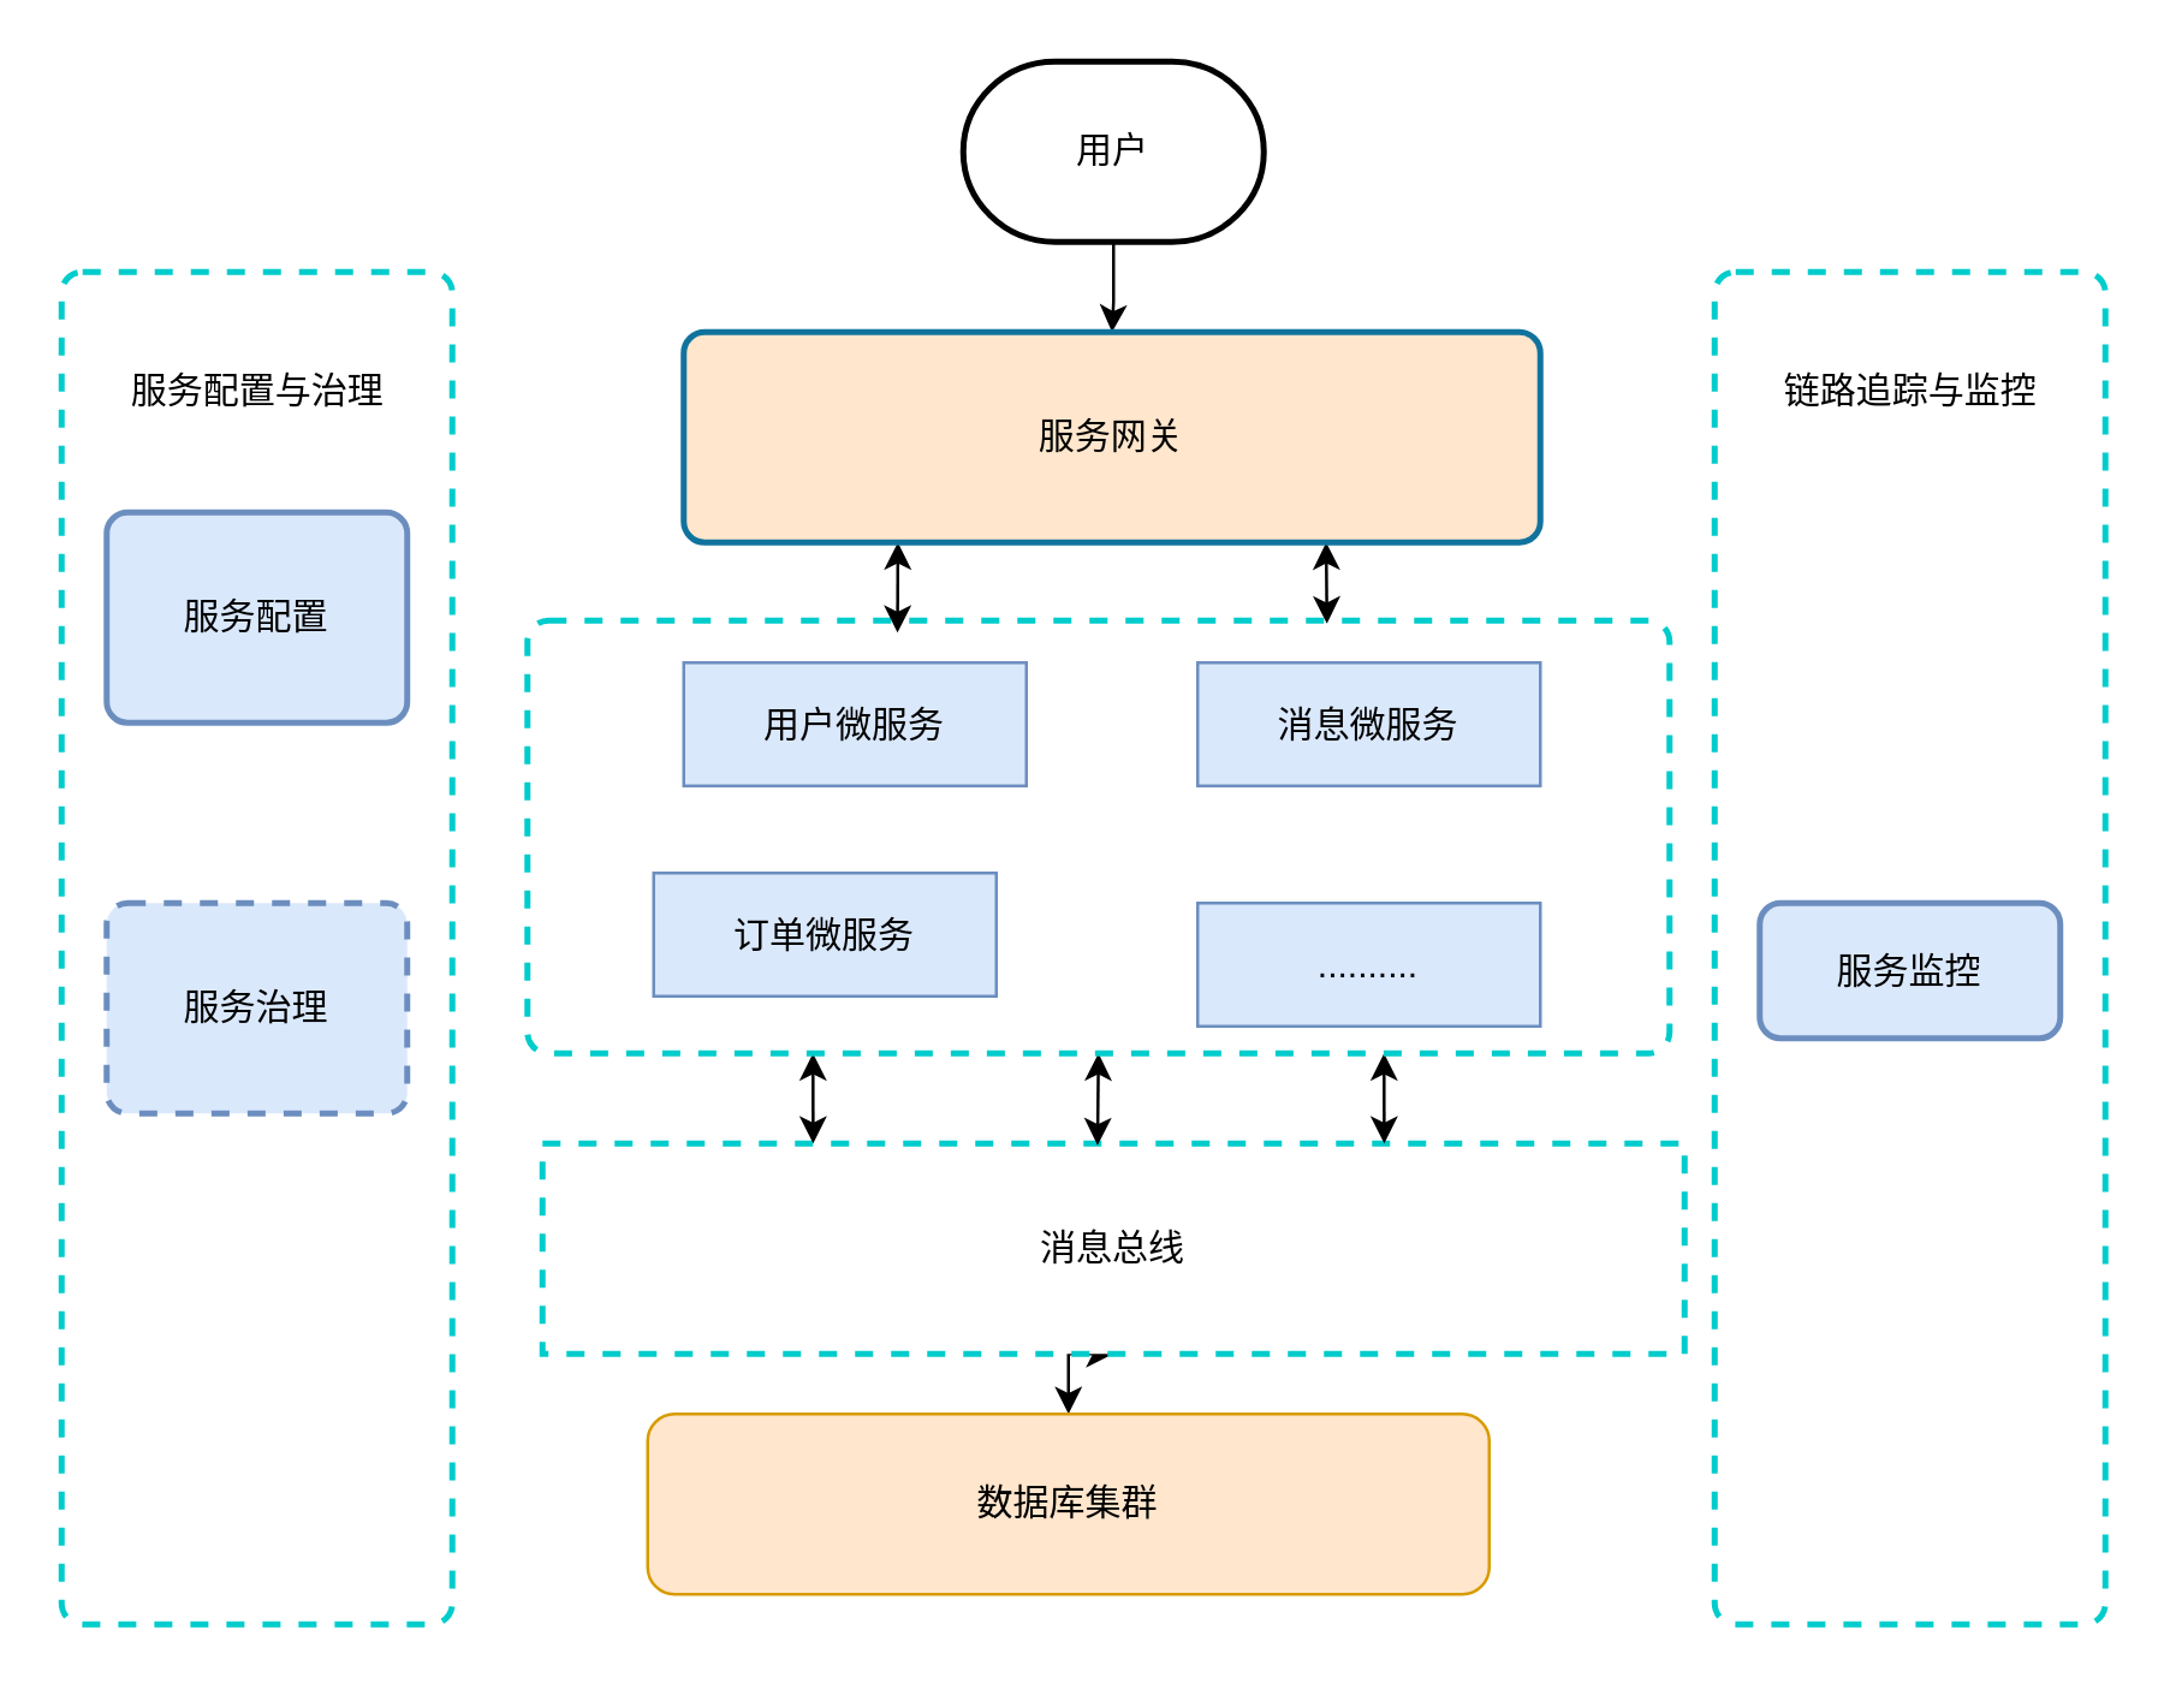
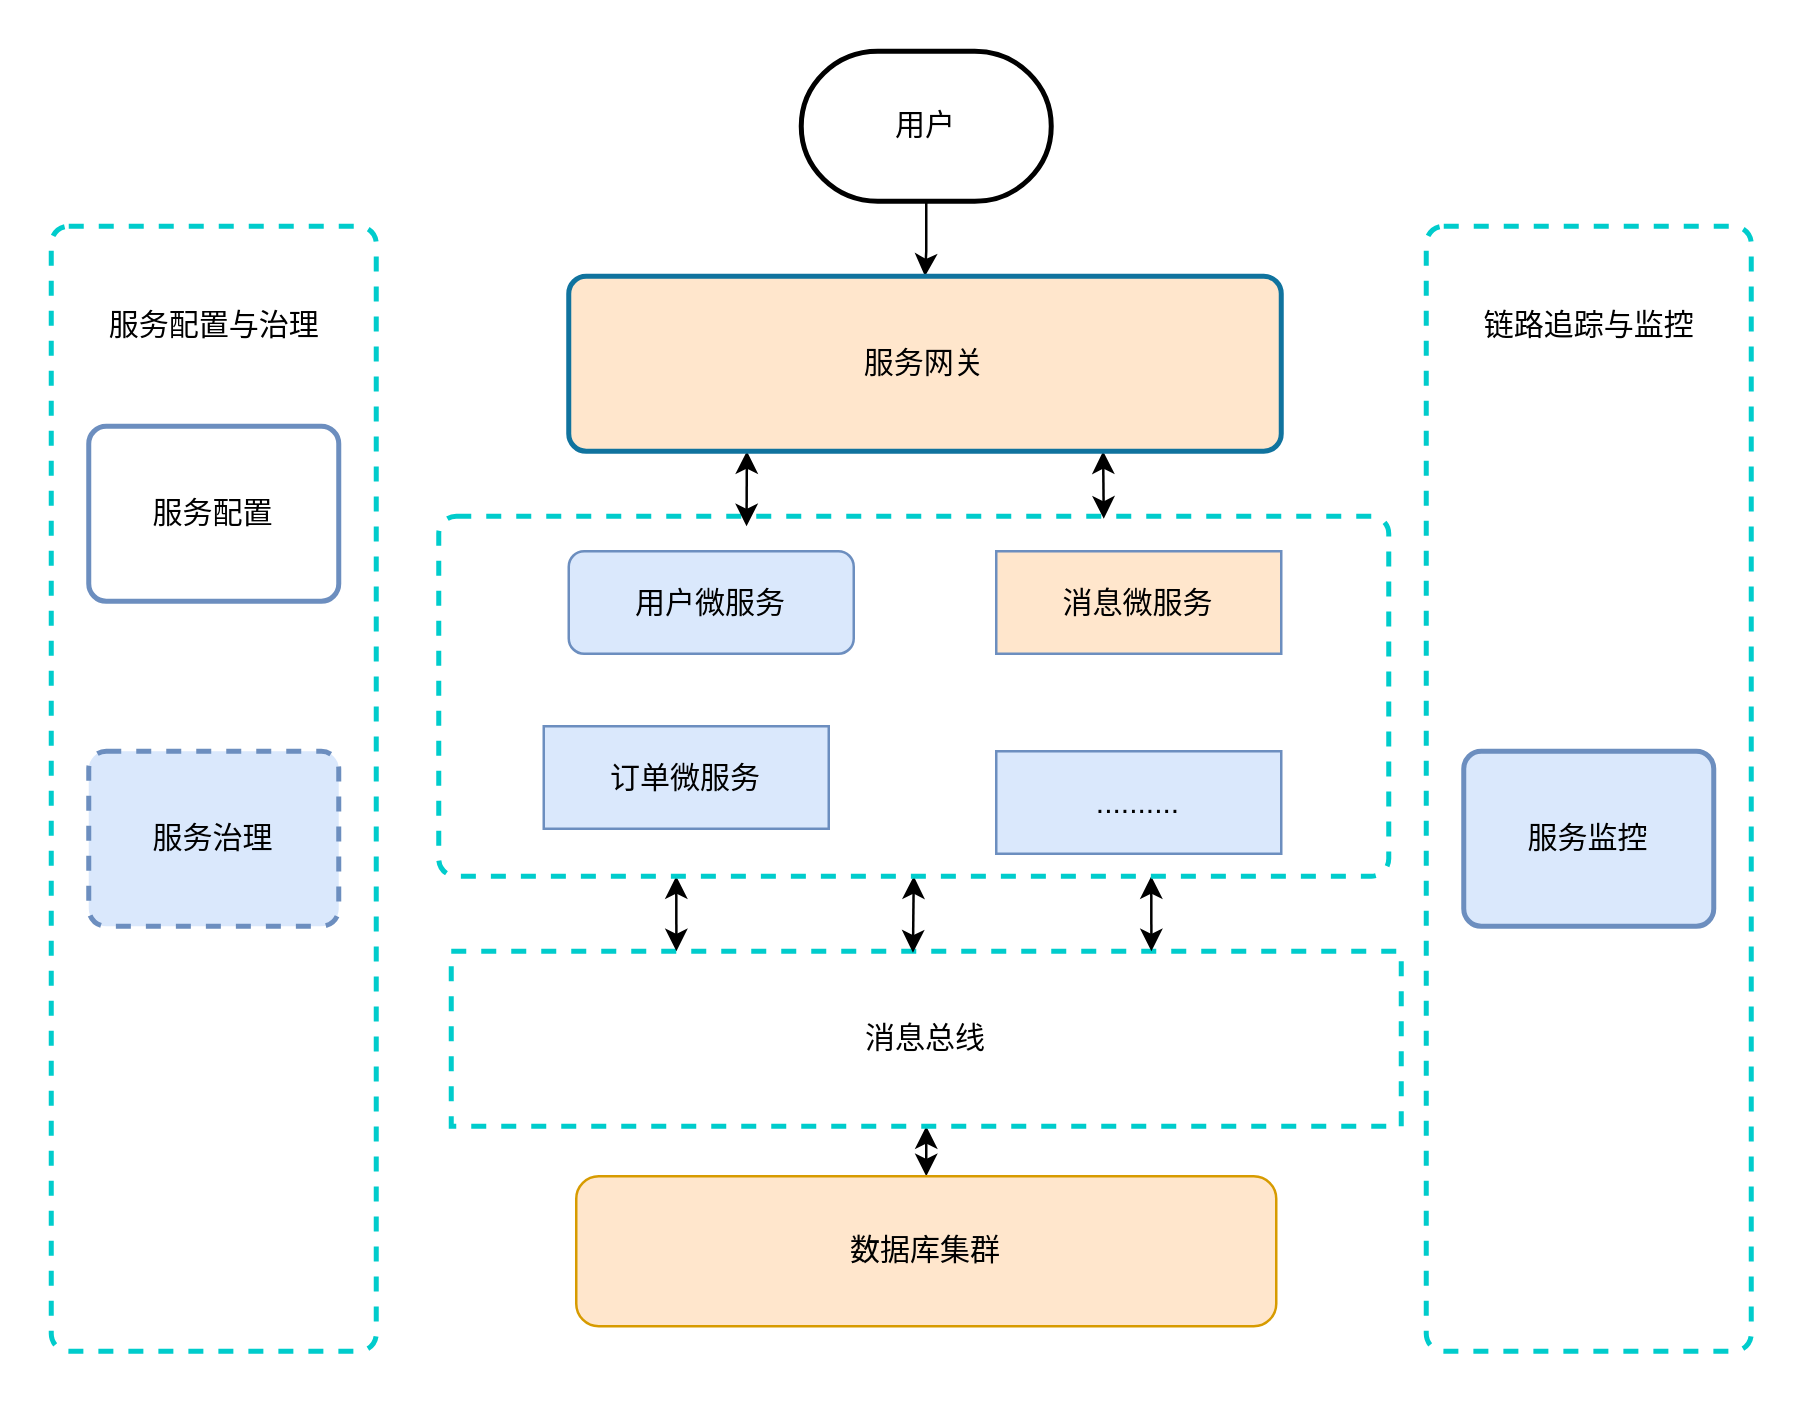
  <mxCell id="0" />
  <mxCell id="1" parent="0" />
  <mxCell id="2" value="" style="rounded=1;whiteSpace=wrap;html=1;absoluteArcSize=1;arcSize=14;strokeWidth=2;dashed=1;strokeColor=#00CCCC;" vertex="1" parent="1"><mxGeometry x="570" y="90" width="130" height="450" as="geometry" /></mxCell>
  <mxCell id="3" value="" style="rounded=1;whiteSpace=wrap;html=1;absoluteArcSize=1;arcSize=14;strokeWidth=2;dashed=1;strokeColor=#00CCCC;" vertex="1" parent="1"><mxGeometry x="20" y="90" width="130" height="450" as="geometry" /></mxCell>
  <mxCell id="4" style="edgeStyle=orthogonalEdgeStyle;rounded=0;orthogonalLoop=1;jettySize=auto;html=1;exitX=0.5;exitY=1;exitDx=0;exitDy=0;entryX=0.5;entryY=0;entryDx=0;entryDy=0;startArrow=classic;startFill=1;" edge="1" parent="1" source="5" target="22"><mxGeometry relative="1" as="geometry" /></mxCell>
  <mxCell id="5" value="消息总线" style="whiteSpace=wrap;html=1;absoluteArcSize=1;arcSize=14;strokeWidth=2;dashed=1;strokeColor=#00CCCC;rounded=0;" vertex="1" parent="1"><mxGeometry x="180" y="380" width="380" height="70" as="geometry" /></mxCell>
  <mxCell id="6" style="edgeStyle=orthogonalEdgeStyle;rounded=0;orthogonalLoop=1;jettySize=auto;html=1;exitX=0.25;exitY=1;exitDx=0;exitDy=0;entryX=0.237;entryY=0;entryDx=0;entryDy=0;entryPerimeter=0;startArrow=classic;startFill=1;" edge="1" parent="1" source="9" target="5"><mxGeometry relative="1" as="geometry" /></mxCell>
  <mxCell id="7" style="edgeStyle=orthogonalEdgeStyle;rounded=0;orthogonalLoop=1;jettySize=auto;html=1;exitX=0.5;exitY=1;exitDx=0;exitDy=0;entryX=0.486;entryY=0.008;entryDx=0;entryDy=0;entryPerimeter=0;startArrow=classic;startFill=1;" edge="1" parent="1" source="9" target="5"><mxGeometry relative="1" as="geometry" /></mxCell>
  <mxCell id="8" style="edgeStyle=orthogonalEdgeStyle;rounded=0;orthogonalLoop=1;jettySize=auto;html=1;exitX=0.75;exitY=1;exitDx=0;exitDy=0;entryX=0.737;entryY=0;entryDx=0;entryDy=0;entryPerimeter=0;startArrow=classic;startFill=1;" edge="1" parent="1" source="9" target="5"><mxGeometry relative="1" as="geometry" /></mxCell>
  <mxCell id="9" value="" style="rounded=1;whiteSpace=wrap;html=1;absoluteArcSize=1;arcSize=14;strokeWidth=2;dashed=1;strokeColor=#00CCCC;" vertex="1" parent="1"><mxGeometry x="175" y="206" width="380" height="144" as="geometry" /></mxCell>
  <mxCell id="10" style="edgeStyle=orthogonalEdgeStyle;rounded=0;orthogonalLoop=1;jettySize=auto;html=1;" edge="1" parent="1" source="11" target="16"><mxGeometry relative="1" as="geometry" /></mxCell>
  <mxCell id="11" value="用户" style="strokeWidth=2;html=1;shape=mxgraph.flowchart.terminator;whiteSpace=wrap;" vertex="1" parent="1"><mxGeometry x="320" y="20" width="100" height="60" as="geometry" /></mxCell>
- <mxCell id="12" value="服务配置" style="rounded=1;whiteSpace=wrap;html=1;absoluteArcSize=1;arcSize=14;strokeWidth=2;fillColor=#dae8fc;strokeColor=#6c8ebf;" vertex="1" parent="1"><mxGeometry x="35" y="170" width="100" height="70" as="geometry" /></mxCell>
+ <mxCell id="12" value="服务配置" style="rounded=1;whiteSpace=wrap;html=1;absoluteArcSize=1;arcSize=14;strokeWidth=2;fillColor=#ffffff;strokeColor=#6c8ebf;" vertex="1" parent="1"><mxGeometry x="35" y="170" width="100" height="70" as="geometry" /></mxCell>
  <mxCell id="13" value="服务治理" style="rounded=1;whiteSpace=wrap;html=1;absoluteArcSize=1;arcSize=14;strokeWidth=2;fillColor=#dae8fc;strokeColor=#6c8ebf;dashed=1;" vertex="1" parent="1"><mxGeometry x="35" y="300" width="100" height="70" as="geometry" /></mxCell>
  <mxCell id="14" style="edgeStyle=orthogonalEdgeStyle;rounded=0;orthogonalLoop=1;jettySize=auto;html=1;exitX=0.25;exitY=1;exitDx=0;exitDy=0;entryX=0.324;entryY=0.028;entryDx=0;entryDy=0;entryPerimeter=0;startArrow=classic;startFill=1;" edge="1" parent="1" source="16" target="9"><mxGeometry relative="1" as="geometry" /></mxCell>
  <mxCell id="15" style="edgeStyle=orthogonalEdgeStyle;rounded=0;orthogonalLoop=1;jettySize=auto;html=1;exitX=0.75;exitY=1;exitDx=0;exitDy=0;entryX=0.7;entryY=0.007;entryDx=0;entryDy=0;entryPerimeter=0;startArrow=classic;startFill=1;" edge="1" parent="1" source="16" target="9"><mxGeometry relative="1" as="geometry" /></mxCell>
  <mxCell id="16" value="服务网关" style="rounded=1;whiteSpace=wrap;html=1;absoluteArcSize=1;arcSize=14;strokeWidth=2;fillColor=#ffe6cc;strokeColor=#10739e;" vertex="1" parent="1"><mxGeometry x="227" y="110" width="285" height="70" as="geometry" /></mxCell>
- <mxCell id="17" value="用户微服务" style="rounded=0;whiteSpace=wrap;html=1;fillColor=#dae8fc;strokeColor=#6c8ebf;" vertex="1" parent="1"><mxGeometry x="227" y="220" width="114" height="41" as="geometry" /></mxCell>
- <mxCell id="18" value="消息微服务" style="rounded=0;whiteSpace=wrap;html=1;fillColor=#dae8fc;strokeColor=#6c8ebf;" vertex="1" parent="1"><mxGeometry x="398" y="220" width="114" height="41" as="geometry" /></mxCell>
+ <mxCell id="17" value="用户微服务" style="whiteSpace=wrap;html=1;fillColor=#dae8fc;strokeColor=#6c8ebf;rounded=1;" vertex="1" parent="1"><mxGeometry x="227" y="220" width="114" height="41" as="geometry" /></mxCell>
+ <mxCell id="18" value="消息微服务" style="rounded=0;whiteSpace=wrap;html=1;fillColor=#ffe6cc;strokeColor=#6c8ebf;" vertex="1" parent="1"><mxGeometry x="398" y="220" width="114" height="41" as="geometry" /></mxCell>
  <mxCell id="19" value="订单微服务" style="rounded=0;whiteSpace=wrap;html=1;fillColor=#dae8fc;strokeColor=#6c8ebf;" vertex="1" parent="1"><mxGeometry x="217" y="290" width="114" height="41" as="geometry" /></mxCell>
  <mxCell id="20" value=".........." style="rounded=0;whiteSpace=wrap;html=1;fillColor=#dae8fc;strokeColor=#6c8ebf;" vertex="1" parent="1"><mxGeometry x="398" y="300" width="114" height="41" as="geometry" /></mxCell>
- <mxCell id="21" value="服务监控" style="rounded=1;whiteSpace=wrap;html=1;absoluteArcSize=1;arcSize=14;strokeWidth=2;fillColor=#dae8fc;strokeColor=#6c8ebf;" vertex="1" parent="1"><mxGeometry x="585" y="300" width="100" height="45" as="geometry" /></mxCell>
- <mxCell id="22" value="数据库集群" style="rounded=1;whiteSpace=wrap;html=1;fillColor=#ffe6cc;strokeColor=#d79b00;" vertex="1" parent="1"><mxGeometry x="215" y="470" width="280" height="60" as="geometry" /></mxCell>
+ <mxCell id="21" value="服务监控" style="rounded=1;whiteSpace=wrap;html=1;absoluteArcSize=1;arcSize=14;strokeWidth=2;fillColor=#dae8fc;strokeColor=#6c8ebf;" vertex="1" parent="1"><mxGeometry x="585" y="300" width="100" height="70" as="geometry" /></mxCell>
+ <mxCell id="22" value="数据库集群" style="rounded=1;whiteSpace=wrap;html=1;fillColor=#ffe6cc;strokeColor=#d79b00;" vertex="1" parent="1"><mxGeometry x="230" y="470" width="280" height="60" as="geometry" /></mxCell>
  <mxCell id="23" value="服务配置与治理" style="text;html=1;align=center;verticalAlign=middle;resizable=0;points=[];autosize=1;" vertex="1" parent="1"><mxGeometry x="35" y="120" width="100" height="20" as="geometry" /></mxCell>
  <mxCell id="24" value="链路追踪与监控" style="text;html=1;align=center;verticalAlign=middle;resizable=0;points=[];autosize=1;" vertex="1" parent="1"><mxGeometry x="585" y="120" width="100" height="20" as="geometry" /></mxCell>
